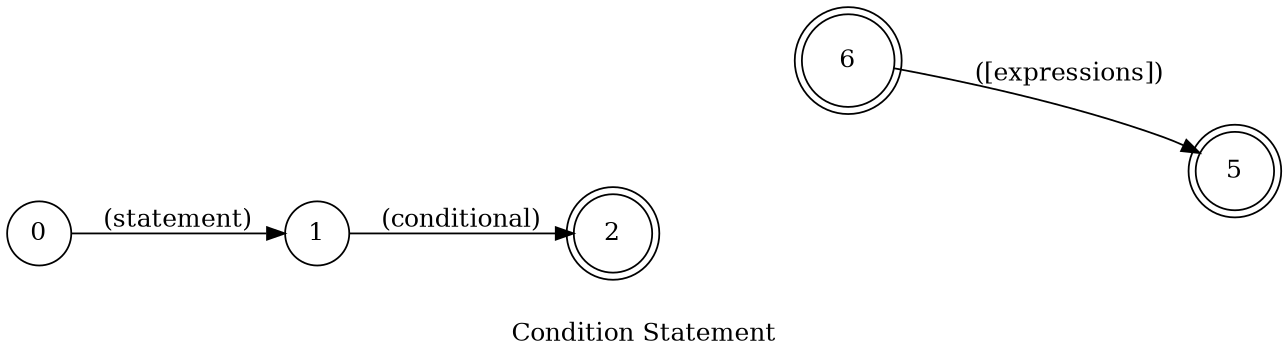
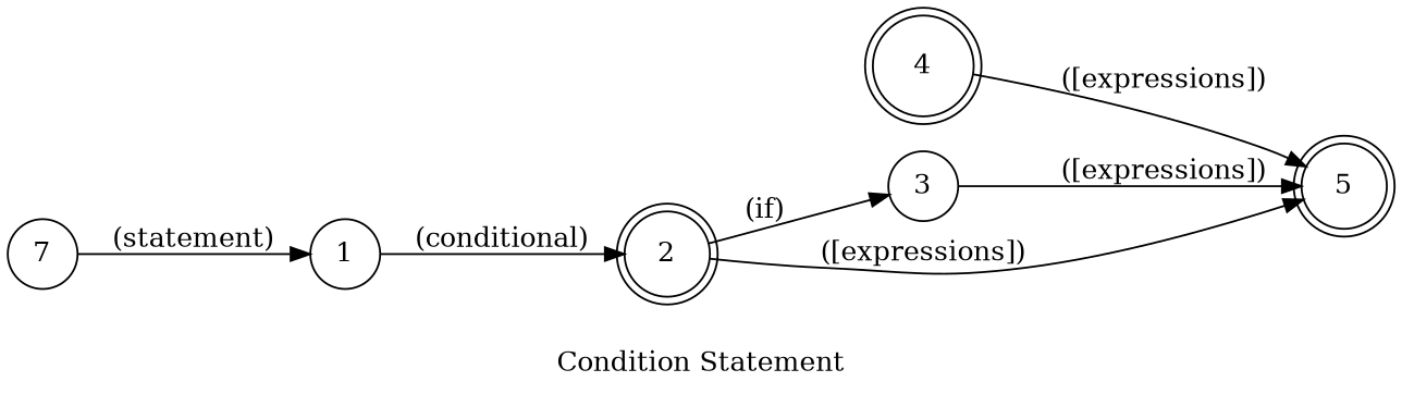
  digraph {
    desc="Creates a if/else statement with the provided expression as condition"
    examples="\n        conditional statement,\n        conditional statement [expressions],\n        conditional statement if [expressions],\n        conditional statement if else [expressions]\n    "
    label="Condition Statement"
    lang="en-US"
    langName=English
    rankdir=LR
    title="Creates a if/else statement"
    node [shape=doublecircle]
    2
-   4 [label=6]
+   4
+   3 [shape=circle]
    5
-   0 [shape=circle]
+   0 [shape=circle label=7]
    1 [shape=circle]
    subgraph sub_1 {
      2
      4
+     3
    }
+   2 -> 3 [label="(if)"]
+   2 -> 5 [label="([expressions])" store=condition]
    4 -> 5 [label="([expressions])" store=condition]
+   3 -> 5 [label="([expressions])" store=condition]
    0 -> 1 [label="(statement)"]
    1 -> 2 [label="(conditional)"]
  }
